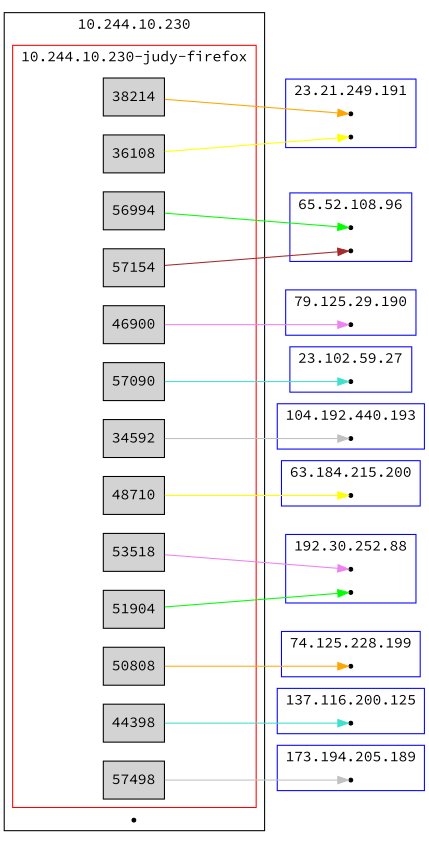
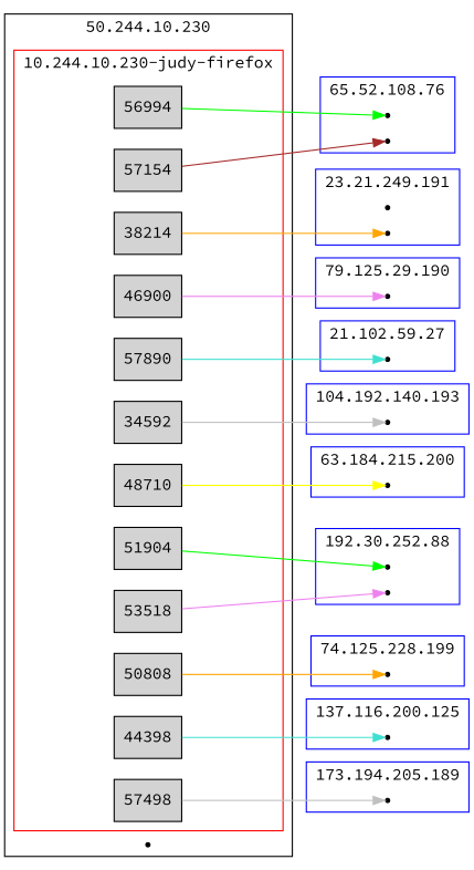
  digraph {
    fontname="Source Code Pro"
    rankdir=LR
    node [fontname="Source Code Pro" shape=point style=filled]
    edge [color=yellow fontname="Source Code Pro"]
-   n1 [label=36108 shape=box]
    n2 [label=56994 shape=box]
    n3 [label=38214 shape=box]
    n4 [label=46900 shape=box]
-   n5 [label=57090 shape=box]
+   n5 [label=57890 shape=box]
    n6 [label=34592 shape=box]
    n7 [label=57154 shape=box]
    n8 [label=48710 shape=box]
    n9 [label=51904 shape=box]
    n10 [label=50808 shape=box]
    n11 [label=53518 shape=box]
    n12 [label=44398 shape=box]
    n13 [label=57498 shape=box]
    p0
    n15 [label="23.21.249.191"]
    n16 [label="23.21.249.191"]
    n17 [label="65.52.108.76"]
    n18 [label="65.52.108.76"]
    n19 [label="74.125.29.190"]
    n20 [label="23.102.59.27"]
    n21 [label="104.192.140.193"]
    n22 [label="93.184.215.200"]
    n23 [label="192.30.252.88"]
    n24 [label="192.30.252.88"]
    n25 [label="74.125.228.199"]
    n26 [label="137.116.200.125"]
    n27 [label="173.194.205.189"]
    subgraph cluster_1 {
      color=black
-     label="10.244.10.230"
+     label="50.244.10.230"
      p0
      subgraph cluster_2 {
        color=red
        label="10.244.10.230-judy-firefox"
-       n1
        n2
        n3
        n4
        n5
        n6
        n7
        n8
        n9
        n10
        n11
        n12
        n13
      }
    }
    subgraph cluster_3 {
      color=blue
      label="23.21.249.191"
      n15
      n16
    }
    subgraph cluster_4 {
      color=blue
-     label="65.52.108.96"
+     label="65.52.108.76"
      n17
      n18
    }
    subgraph cluster_5 {
      color=blue
      label="79.125.29.190"
      n19
    }
    subgraph cluster_6 {
      color=blue
-     label="23.102.59.27"
+     label="21.102.59.27"
      n20
    }
    subgraph cluster_7 {
      color=blue
-     label="104.192.440.193"
+     label="104.192.140.193"
      n21
    }
    subgraph cluster_8 {
      color=blue
      label="63.184.215.200"
      n22
    }
    subgraph cluster_9 {
      color=blue
      label="192.30.252.88"
      n23
      n24
    }
    subgraph cluster_10 {
      color=blue
      label="74.125.228.199"
      n25
    }
    subgraph cluster_11 {
      color=blue
      label="137.116.200.125"
      n26
    }
    subgraph cluster_12 {
      color=blue
      label="173.194.205.189"
      n27
    }
-   n1 -> n15
    n2 -> n17 [color=green]
    n3 -> n16 [color=orange]
    n4 -> n19 [color=violet]
    n5 -> n20 [color=turquoise]
    n6 -> n21 [color=gray]
    n7 -> n18 [color=brown]
    n8 -> n22
    n9 -> n23 [color=green]
    n10 -> n25 [color=orange]
    n11 -> n24 [color=violet]
    n12 -> n26 [color=turquoise]
    n13 -> n27 [color=gray]
  }
